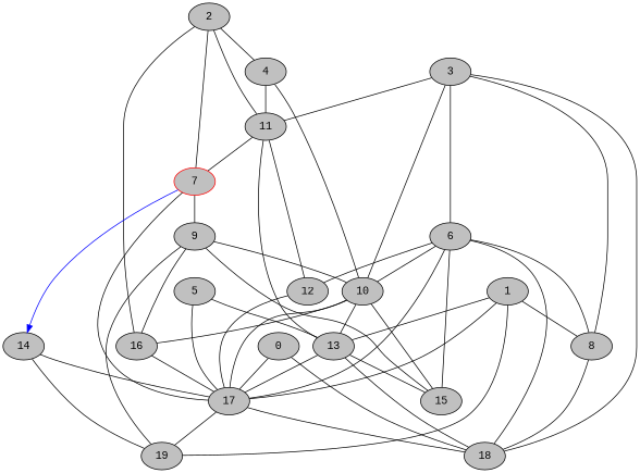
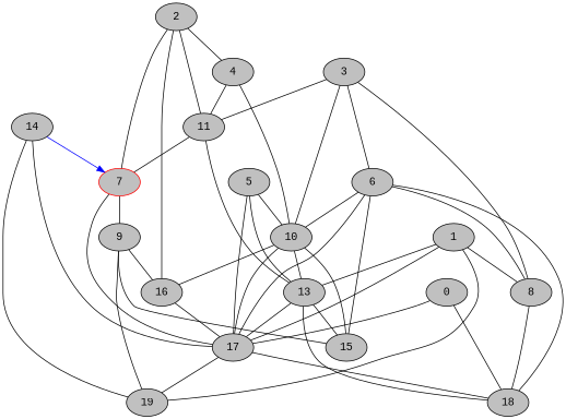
  digraph {
    fontname="Liberation Mono"
    node [fillcolor=gray fontname="Liberation Mono" style=filled]
    edge [dir=none fontname="Liberation Mono"]
    0
    17
    18
    19
    1
    8
    13
    15
    2
    4
    7 [color=red]
    11
    16
    10
    9
    14
-   12
    3
    6
    5
    0 -> 17
    0 -> 18
    17 -> 18
    17 -> 19
    1 -> 17
    1 -> 19
    1 -> 8
    1 -> 13
    8 -> 18
    13 -> 17
    13 -> 18
    13 -> 15
    2 -> 4
    2 -> 7
    2 -> 11
    2 -> 16
    4 -> 11
    4 -> 10
    7 -> 17
    7 -> 9
-   7 -> 14 [color=blue dir=forward]
+   14 -> 7 [color=blue dir=forward]
    11 -> 13
    11 -> 7
-   11 -> 12
    16 -> 17
    10 -> 17
    10 -> 13
    10 -> 15
    10 -> 16
    9 -> 19
    9 -> 15
    9 -> 16
    14 -> 17
    14 -> 19
-   12 -> 17
-   3 -> 18
    3 -> 8
    3 -> 11
    3 -> 10
    3 -> 6
    6 -> 17
    6 -> 18
    6 -> 8
    6 -> 15
    6 -> 10
-   6 -> 12
    5 -> 17
    5 -> 13
-   9 -> 10
+   5 -> 10
  }
